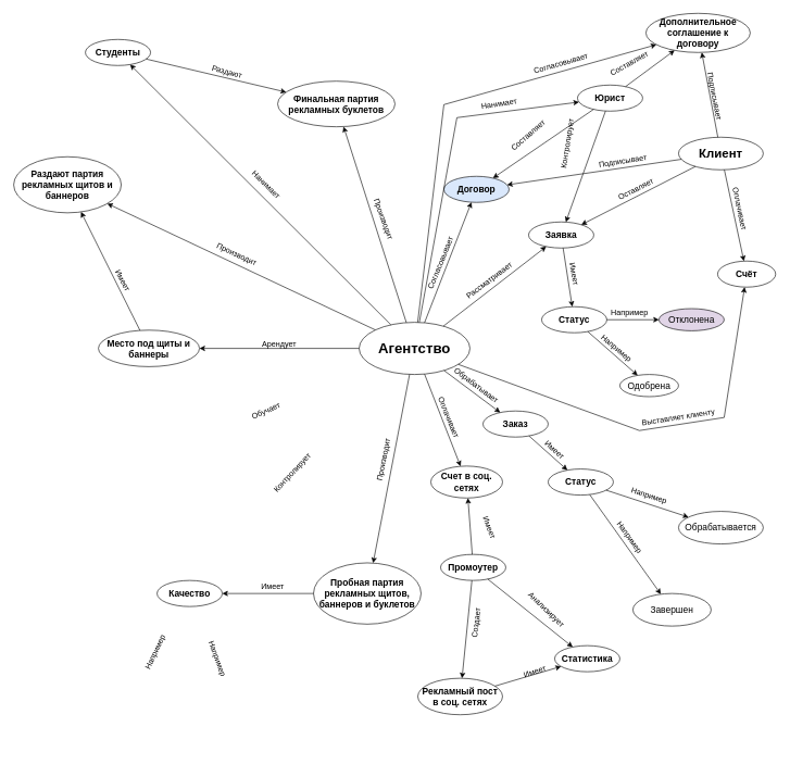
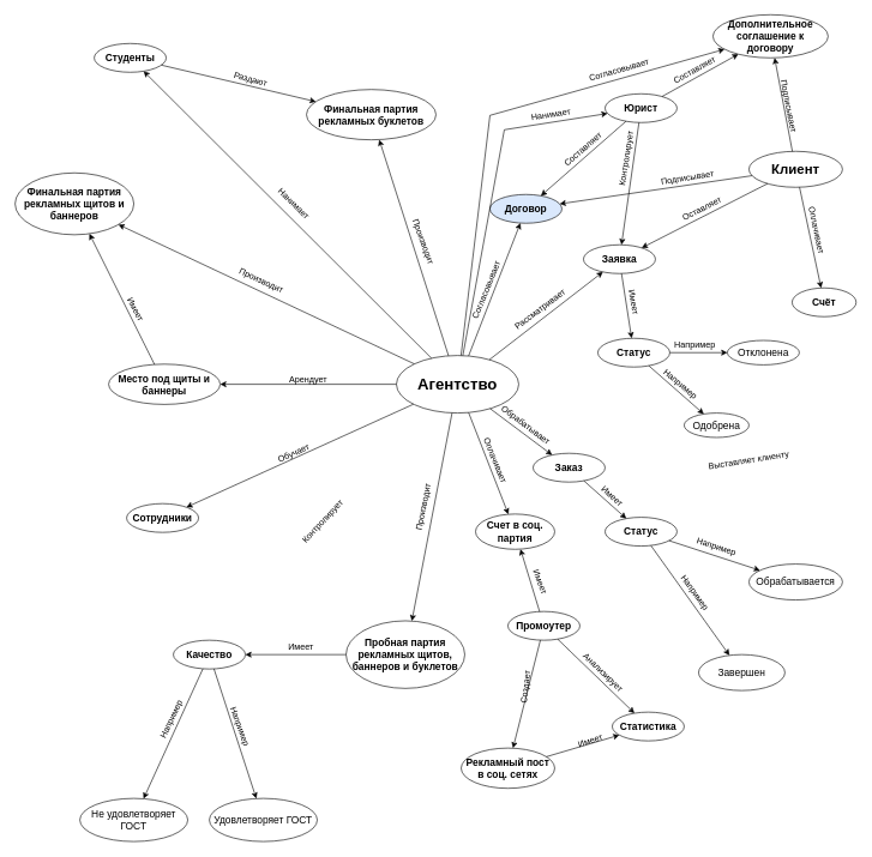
  <mxCell id="0" />
  <mxCell id="1" parent="0" />
  <mxCell id="2" value="&lt;font style=&quot;font-size: 19px;&quot;&gt;Клиент&lt;/font&gt;" style="ellipse;whiteSpace=wrap;html=1;fontStyle=1;fontSize=14;" parent="1" vertex="1"><mxGeometry x="1040" y="210" width="130" height="50" as="geometry" /></mxCell>
  <mxCell id="3" value="&lt;font style=&quot;font-size: 22px;&quot;&gt;Агентство&lt;/font&gt;" style="ellipse;whiteSpace=wrap;html=1;fontStyle=1;fontSize=14;" parent="1" vertex="1"><mxGeometry x="550" y="494" width="170" height="80" as="geometry" /></mxCell>
- <mxCell id="4" value="Юрист" style="ellipse;whiteSpace=wrap;html=1;fontStyle=1;fontSize=14;" parent="1" vertex="1"><mxGeometry x="885" y="130" width="100" height="40" as="geometry" /></mxCell>
+ <mxCell id="4" value="Юрист" style="ellipse;whiteSpace=wrap;html=1;fontStyle=1;fontSize=14;" parent="1" vertex="1"><mxGeometry x="840" y="130" width="100" height="40" as="geometry" /></mxCell>
  <mxCell id="5" value="Заявка" style="ellipse;whiteSpace=wrap;html=1;fontStyle=1;fontSize=14;" parent="1" vertex="1"><mxGeometry x="810" y="340" width="100" height="40" as="geometry" /></mxCell>
  <mxCell id="6" value="Договор" style="ellipse;whiteSpace=wrap;html=1;fontStyle=1;fontSize=14;fillColor=#dae8fc;" parent="1" vertex="1"><mxGeometry x="680" y="270" width="100" height="40" as="geometry" /></mxCell>
  <mxCell id="7" value="Заказ" style="ellipse;whiteSpace=wrap;html=1;fontStyle=1;fontSize=14;" parent="1" vertex="1"><mxGeometry x="740" y="630" width="100" height="40" as="geometry" /></mxCell>
  <mxCell id="8" value="&lt;font style=&quot;font-size: 14px;&quot;&gt;Рекламный пост&lt;br style=&quot;font-size: 14px;&quot;&gt;в соц. сетях&lt;/font&gt;" style="ellipse;whiteSpace=wrap;html=1;fontStyle=1;fontSize=14;" parent="1" vertex="1"><mxGeometry x="640" y="1040" width="130" height="56" as="geometry" /></mxCell>
  <mxCell id="9" value="&lt;font style=&quot;font-size: 14px;&quot;&gt;Пробная партия рекламных щитов, баннеров и буклетов&lt;/font&gt;" style="ellipse;whiteSpace=wrap;html=1;fontStyle=1;fontSize=14;" parent="1" vertex="1"><mxGeometry x="480" y="863" width="165" height="94" as="geometry" /></mxCell>
- <mxCell id="10" value="&lt;font style=&quot;font-size: 14px;&quot;&gt;Раздают партия рекламных щитов и баннеров&lt;/font&gt;" style="ellipse;whiteSpace=wrap;html=1;fontStyle=1;fontSize=14;" parent="1" vertex="1"><mxGeometry y="240" width="165" height="86" as="geometry" x="20" /></mxCell>
+ <mxCell id="10" value="&lt;font style=&quot;font-size: 14px;&quot;&gt;Финальная партия рекламных щитов и баннеров&lt;/font&gt;" style="ellipse;whiteSpace=wrap;html=1;fontStyle=1;fontSize=14;" parent="1" vertex="1"><mxGeometry y="240" width="165" height="86" as="geometry" x="20" /></mxCell>
  <mxCell id="11" value="Место&amp;nbsp;&lt;span style=&quot;background-color: initial; font-size: 14px;&quot;&gt;под щиты и баннеры&lt;/span&gt;" style="ellipse;whiteSpace=wrap;html=1;fontStyle=1;fontSize=14;" parent="1" vertex="1"><mxGeometry x="150" y="506" width="155" height="56" as="geometry" /></mxCell>
  <mxCell id="12" value="Студенты" style="ellipse;whiteSpace=wrap;html=1;fontStyle=1;fontSize=14;" parent="1" vertex="1"><mxGeometry x="130" y="60" width="100" height="40" as="geometry" /></mxCell>
  <mxCell id="13" value="Дополнительное соглашение к договору" style="ellipse;whiteSpace=wrap;html=1;fontStyle=1;fontSize=14;" parent="1" vertex="1"><mxGeometry x="990" y="20" width="160" height="60" as="geometry" /></mxCell>
  <mxCell id="14" value="Статус" style="ellipse;whiteSpace=wrap;html=1;fontStyle=1;fontSize=14;" parent="1" vertex="1"><mxGeometry x="830" y="470" width="100" height="40" as="geometry" /></mxCell>
  <mxCell id="15" value="Качество" style="ellipse;whiteSpace=wrap;html=1;fontStyle=1;fontSize=14;" parent="1" vertex="1"><mxGeometry x="240" y="890" width="100" height="40" as="geometry" /></mxCell>
  <mxCell id="16" value="&lt;font style=&quot;font-size: 14px;&quot;&gt;Финальная партия рекламных буклетов&lt;/font&gt;" style="ellipse;whiteSpace=wrap;html=1;fontStyle=1;fontSize=14;" parent="1" vertex="1"><mxGeometry x="425" y="124" width="180" height="70" as="geometry" /></mxCell>
- <mxCell id="17" value="Промоутер" style="ellipse;whiteSpace=wrap;html=1;fontStyle=1;fontSize=14;" parent="1" vertex="1"><mxGeometry x="675" y="850" width="100" height="40" as="geometry" /></mxCell>
+ <mxCell id="17" value="Промоутер" style="ellipse;whiteSpace=wrap;html=1;fontStyle=1;fontSize=14;" parent="1" vertex="1"><mxGeometry x="705" y="850" width="100" height="40" as="geometry" /></mxCell>
  <mxCell id="18" value="Счёт" style="ellipse;whiteSpace=wrap;html=1;fontStyle=1;fontSize=14;" parent="1" vertex="1"><mxGeometry x="1100" y="400" width="89" height="40" as="geometry" /></mxCell>
  <mxCell id="19" value="" style="endArrow=classic;html=1;rounded=0;fontStyle=1;fontSize=14;" parent="1" source="3" target="5" edge="1"><mxGeometry width="50" height="50" relative="1" as="geometry"><mxPoint x="650" y="524" as="sourcePoint" /><mxPoint x="700" y="474" as="targetPoint" /></mxGeometry></mxCell>
  <mxCell id="20" value="" style="endArrow=classic;html=1;rounded=0;fontStyle=1;fontSize=14;" parent="1" source="2" target="5" edge="1"><mxGeometry width="50" height="50" relative="1" as="geometry"><mxPoint x="410" y="258" as="sourcePoint" /><mxPoint x="501" y="319" as="targetPoint" /></mxGeometry></mxCell>
  <mxCell id="21" value="" style="endArrow=classic;html=1;rounded=0;fontStyle=1;fontSize=14;" parent="1" source="17" target="37" edge="1"><mxGeometry width="50" height="50" relative="1" as="geometry"><mxPoint x="-260" y="844" as="sourcePoint" /><mxPoint x="-400" y="888" as="targetPoint" /></mxGeometry></mxCell>
  <mxCell id="22" value="" style="endArrow=classic;html=1;rounded=0;fontStyle=1;fontSize=14;" parent="1" source="3" target="37" edge="1"><mxGeometry width="50" height="50" relative="1" as="geometry"><mxPoint x="-250" y="854" as="sourcePoint" /><mxPoint x="-390" y="898" as="targetPoint" /></mxGeometry></mxCell>
  <mxCell id="23" value="" style="endArrow=classic;html=1;rounded=0;fontStyle=1;fontSize=14;" parent="1" source="3" target="9" edge="1"><mxGeometry width="50" height="50" relative="1" as="geometry"><mxPoint x="10" y="254" as="sourcePoint" /><mxPoint x="-130" y="298" as="targetPoint" /></mxGeometry></mxCell>
  <mxCell id="24" value="" style="endArrow=classic;html=1;rounded=0;fontStyle=1;fontSize=14;" parent="1" source="17" target="33" edge="1"><mxGeometry width="50" height="50" relative="1" as="geometry"><mxPoint x="265" y="420" as="sourcePoint" /><mxPoint x="125" y="464" as="targetPoint" /></mxGeometry></mxCell>
  <mxCell id="25" value="" style="endArrow=classic;html=1;rounded=0;fontStyle=1;fontSize=14;" parent="1" source="8" target="33" edge="1"><mxGeometry width="50" height="50" relative="1" as="geometry"><mxPoint x="275" y="430" as="sourcePoint" /><mxPoint x="135" y="474" as="targetPoint" /></mxGeometry></mxCell>
  <mxCell id="26" value="" style="endArrow=classic;html=1;rounded=0;fontStyle=1;fontSize=14;" parent="1" source="17" target="8" edge="1"><mxGeometry width="50" height="50" relative="1" as="geometry"><mxPoint x="285" y="440" as="sourcePoint" /><mxPoint x="145" y="484" as="targetPoint" /></mxGeometry></mxCell>
  <mxCell id="27" value="" style="endArrow=classic;html=1;rounded=0;fontStyle=1;fontSize=14;" parent="1" source="4" target="13" edge="1"><mxGeometry width="50" height="50" relative="1" as="geometry"><mxPoint x="50" y="24" as="sourcePoint" /><mxPoint x="-90" y="68" as="targetPoint" /></mxGeometry></mxCell>
  <mxCell id="28" value="" style="endArrow=classic;html=1;rounded=0;fontStyle=1;fontSize=14;" parent="1" source="3" target="7" edge="1"><mxGeometry width="50" height="50" relative="1" as="geometry"><mxPoint x="890" y="234" as="sourcePoint" /><mxPoint x="760" y="268" as="targetPoint" /></mxGeometry></mxCell>
  <mxCell id="29" value="" style="endArrow=classic;html=1;rounded=0;fontStyle=1;fontSize=14;" parent="1" source="5" target="14" edge="1"><mxGeometry width="50" height="50" relative="1" as="geometry"><mxPoint x="820" y="34" as="sourcePoint" /><mxPoint x="680" y="78" as="targetPoint" /></mxGeometry></mxCell>
  <mxCell id="30" value="" style="endArrow=classic;html=1;rounded=0;fontStyle=1;fontSize=14;" parent="1" source="3" target="6" edge="1"><mxGeometry width="50" height="50" relative="1" as="geometry"><mxPoint x="370" y="284" as="sourcePoint" /><mxPoint x="780" y="288" as="targetPoint" /></mxGeometry></mxCell>
  <mxCell id="31" value="" style="endArrow=classic;html=1;rounded=0;fontStyle=1;fontSize=14;" parent="1" source="4" target="6" edge="1"><mxGeometry width="50" height="50" relative="1" as="geometry"><mxPoint x="840" y="54" as="sourcePoint" /><mxPoint x="700" y="98" as="targetPoint" /></mxGeometry></mxCell>
  <mxCell id="32" value="" style="endArrow=classic;html=1;rounded=0;fontStyle=1;fontSize=14;" parent="1" source="4" target="5" edge="1"><mxGeometry width="50" height="50" relative="1" as="geometry"><mxPoint x="850" y="64" as="sourcePoint" /><mxPoint x="710" y="108" as="targetPoint" /></mxGeometry></mxCell>
  <mxCell id="33" value="Статистика" style="ellipse;whiteSpace=wrap;html=1;fontStyle=1;fontSize=14;" parent="1" vertex="1"><mxGeometry x="850" y="990" width="100" height="40" as="geometry" /></mxCell>
+ <mxCell id="34" value="" style="endArrow=classic;html=1;rounded=0;fontStyle=1;fontSize=14;" parent="1" source="3" target="44" edge="1"><mxGeometry width="50" height="50" relative="1" as="geometry"><mxPoint y="264" as="sourcePoint" x="20" /><mxPoint x="500" y="180" as="targetPoint" /></mxGeometry></mxCell>
  <mxCell id="35" value="" style="endArrow=classic;html=1;rounded=0;fontStyle=1;fontSize=14;" parent="1" source="9" target="15" edge="1"><mxGeometry width="50" height="50" relative="1" as="geometry"><mxPoint x="97.5" y="2151" as="sourcePoint" /><mxPoint x="-42.5" y="2195" as="targetPoint" /></mxGeometry></mxCell>
  <mxCell id="36" value="" style="endArrow=classic;html=1;rounded=0;fontStyle=1;fontSize=14;" parent="1" source="2" target="13" edge="1"><mxGeometry width="50" height="50" relative="1" as="geometry"><mxPoint x="50" y="294" as="sourcePoint" /><mxPoint x="540" y="214" as="targetPoint" /></mxGeometry></mxCell>
- <mxCell id="37" value="Счет в соц. сетях" style="ellipse;whiteSpace=wrap;html=1;fontStyle=1;fontSize=14;" parent="1" vertex="1"><mxGeometry x="660" y="714.5" width="110" height="49" as="geometry" /></mxCell>
+ <mxCell id="37" value="Счет в соц. партия" style="ellipse;whiteSpace=wrap;html=1;fontStyle=1;fontSize=14;" parent="1" vertex="1"><mxGeometry x="660" y="714.5" width="110" height="49" as="geometry" /></mxCell>
  <mxCell id="38" value="" style="endArrow=classic;html=1;rounded=0;fontStyle=1;fontSize=14;" parent="1" source="12" target="16" edge="1"><mxGeometry width="50" height="50" relative="1" as="geometry"><mxPoint x="-60" y="-200" as="sourcePoint" /><mxPoint x="-200" y="-156" as="targetPoint" /></mxGeometry></mxCell>
  <mxCell id="39" value="" style="endArrow=classic;html=1;rounded=0;fontStyle=1;fontSize=14;" parent="1" source="3" target="12" edge="1"><mxGeometry width="50" height="50" relative="1" as="geometry"><mxPoint x="40" y="284" as="sourcePoint" /><mxPoint x="-100" y="328" as="targetPoint" /></mxGeometry></mxCell>
  <mxCell id="40" value="" style="endArrow=classic;html=1;rounded=0;fontStyle=1;fontSize=14;" parent="1" source="11" target="10" edge="1"><mxGeometry width="50" height="50" relative="1" as="geometry"><mxPoint x="60" y="364" as="sourcePoint" /><mxPoint x="-80" y="408" as="targetPoint" /></mxGeometry></mxCell>
  <mxCell id="41" value="" style="endArrow=classic;html=1;rounded=0;fontStyle=1;fontSize=14;" parent="1" source="3" target="11" edge="1"><mxGeometry width="50" height="50" relative="1" as="geometry"><mxPoint x="60" y="304" as="sourcePoint" /><mxPoint x="-80" y="348" as="targetPoint" /></mxGeometry></mxCell>
  <mxCell id="42" value="" style="endArrow=classic;html=1;rounded=0;fontStyle=1;fontSize=14;" parent="1" source="3" target="16" edge="1"><mxGeometry width="50" height="50" relative="1" as="geometry"><mxPoint x="70" y="314" as="sourcePoint" /><mxPoint x="-70" y="358" as="targetPoint" /></mxGeometry></mxCell>
  <mxCell id="43" value="" style="endArrow=classic;html=1;rounded=0;fontStyle=1;fontSize=14;" parent="1" source="3" target="10" edge="1"><mxGeometry width="50" height="50" relative="1" as="geometry"><mxPoint x="80" y="324" as="sourcePoint" /><mxPoint x="-60" y="368" as="targetPoint" /></mxGeometry></mxCell>
+ <mxCell id="44" value="Сотрудники" style="ellipse;whiteSpace=wrap;html=1;fontStyle=1;fontSize=14;" parent="1" vertex="1"><mxGeometry x="175" y="700" width="100" height="40" as="geometry" /></mxCell>
  <mxCell id="45" value="" style="endArrow=classic;html=1;rounded=0;fontStyle=1;fontSize=14;" parent="1" source="50" target="49" edge="1"><mxGeometry width="50" height="50" relative="1" as="geometry"><mxPoint x="239.46" y="-19.69" as="sourcePoint" /><mxPoint x="147.46" y="3.31" as="targetPoint" /></mxGeometry></mxCell>
- <mxCell id="46" value="" style="endArrow=classic;html=1;rounded=0;fontStyle=1;fontSize=14;" parent="1" source="3" target="18" edge="1"><mxGeometry width="50" height="50" relative="1" as="geometry"><mxPoint x="257" y="-73" as="sourcePoint" /><mxPoint x="165" y="-50" as="targetPoint" /><Array as="points"><mxPoint x="980" y="660" /><mxPoint x="1110" y="640" /></Array></mxGeometry></mxCell>
  <mxCell id="47" value="" style="endArrow=classic;html=1;rounded=0;fontStyle=1;fontSize=14;" parent="1" source="2" target="18" edge="1"><mxGeometry width="50" height="50" relative="1" as="geometry"><mxPoint x="267" y="-63" as="sourcePoint" /><mxPoint x="175" y="-40" as="targetPoint" /></mxGeometry></mxCell>
  <mxCell id="48" value="&lt;span style=&quot;font-weight: 400;&quot;&gt;Обрабатывается&lt;/span&gt;" style="ellipse;whiteSpace=wrap;html=1;fontStyle=1;fontSize=14;" parent="1" vertex="1"><mxGeometry x="1040" y="784" width="130" height="50" as="geometry" /></mxCell>
  <mxCell id="49" value="&lt;span style=&quot;font-weight: 400;&quot;&gt;Завершен&lt;/span&gt;" style="ellipse;whiteSpace=wrap;html=1;fontStyle=1;fontSize=14;" parent="1" vertex="1"><mxGeometry x="970" y="910" width="120" height="50" as="geometry" /></mxCell>
  <mxCell id="50" value="Статус" style="ellipse;whiteSpace=wrap;html=1;fontStyle=1;fontSize=14;" parent="1" vertex="1"><mxGeometry x="840" y="719" width="100" height="40" as="geometry" /></mxCell>
  <mxCell id="51" value="" style="endArrow=classic;html=1;rounded=0;fontStyle=1;fontSize=14;" parent="1" source="7" target="50" edge="1"><mxGeometry width="50" height="50" relative="1" as="geometry"><mxPoint x="820.002" y="710.002" as="sourcePoint" /><mxPoint x="192.46" y="56.31" as="targetPoint" /></mxGeometry></mxCell>
  <mxCell id="52" value="" style="endArrow=classic;html=1;rounded=0;fontStyle=1;fontSize=14;" parent="1" source="50" target="48" edge="1"><mxGeometry width="50" height="50" relative="1" as="geometry"><mxPoint x="249.46" y="-9.69" as="sourcePoint" /><mxPoint x="157.46" y="13.31" as="targetPoint" /></mxGeometry></mxCell>
+ <mxCell id="53" value="&lt;span style=&quot;font-weight: 400;&quot;&gt;Удовлетворяет ГОСТ&lt;/span&gt;" style="ellipse;whiteSpace=wrap;html=1;fontStyle=1;fontSize=14;" parent="1" vertex="1"><mxGeometry x="290" y="1110" width="150" height="60" as="geometry" /></mxCell>
+ <mxCell id="54" value="&lt;span style=&quot;font-weight: 400;&quot;&gt;Не удовлетворяет ГОСТ&lt;/span&gt;" style="ellipse;whiteSpace=wrap;html=1;fontStyle=1;fontSize=14;" parent="1" vertex="1"><mxGeometry x="110" y="1110" width="150" height="60" as="geometry" /></mxCell>
  <mxCell id="55" value="" style="endArrow=classic;html=1;rounded=0;fontStyle=1;fontSize=14;" parent="1" source="2" target="6" edge="1"><mxGeometry width="50" height="50" relative="1" as="geometry"><mxPoint x="295" y="-220" as="sourcePoint" /><mxPoint x="100" y="-170" as="targetPoint" /></mxGeometry></mxCell>
  <mxCell id="56" value="" style="endArrow=classic;html=1;rounded=0;fontStyle=1;fontSize=14;" parent="1" source="3" target="13" edge="1"><mxGeometry width="50" height="50" relative="1" as="geometry"><mxPoint x="305" y="-210" as="sourcePoint" /><mxPoint x="110" y="-160" as="targetPoint" /><Array as="points"><mxPoint x="680" y="160" /></Array></mxGeometry></mxCell>
  <mxCell id="57" value="" style="endArrow=classic;html=1;rounded=0;fontStyle=1;fontSize=14;" parent="1" source="14" target="61" edge="1"><mxGeometry width="50" height="50" relative="1" as="geometry"><mxPoint x="315" y="-200" as="sourcePoint" /><mxPoint x="120" y="-150" as="targetPoint" /></mxGeometry></mxCell>
  <mxCell id="58" value="" style="endArrow=classic;html=1;rounded=0;fontStyle=1;fontSize=14;" parent="1" source="14" target="62" edge="1"><mxGeometry width="50" height="50" relative="1" as="geometry"><mxPoint x="325" y="-190" as="sourcePoint" /><mxPoint x="130" y="-140" as="targetPoint" /></mxGeometry></mxCell>
- <mxCell id="61" value="&lt;span style=&quot;font-weight: 400;&quot;&gt;Отклонена&lt;/span&gt;" style="ellipse;whiteSpace=wrap;html=1;fontStyle=1;fontSize=14;fillColor=#e1d5e7;" parent="1" vertex="1"><mxGeometry x="1010" y="473" width="100" height="34" as="geometry" /></mxCell>
+ <mxCell id="59" value="" style="endArrow=classic;html=1;rounded=0;fontStyle=1;fontSize=14;" parent="1" source="15" target="53" edge="1"><mxGeometry width="50" height="50" relative="1" as="geometry"><mxPoint x="442.5" y="1100" as="sourcePoint" /><mxPoint x="247.5" y="1150" as="targetPoint" /></mxGeometry></mxCell>
+ <mxCell id="60" value="" style="endArrow=classic;html=1;rounded=0;fontStyle=1;fontSize=14;" parent="1" source="15" target="54" edge="1"><mxGeometry width="50" height="50" relative="1" as="geometry"><mxPoint x="452.5" y="1110" as="sourcePoint" /><mxPoint x="257.5" y="1160" as="targetPoint" /></mxGeometry></mxCell>
+ <mxCell id="61" value="&lt;span style=&quot;font-weight: 400;&quot;&gt;Отклонена&lt;/span&gt;" style="ellipse;whiteSpace=wrap;html=1;fontStyle=1;fontSize=14;" parent="1" vertex="1"><mxGeometry x="1010" y="473" width="100" height="34" as="geometry" /></mxCell>
  <mxCell id="62" value="&lt;span style=&quot;font-weight: 400;&quot;&gt;Одобрена&lt;/span&gt;" style="ellipse;whiteSpace=wrap;html=1;fontStyle=1;fontSize=14;" parent="1" vertex="1"><mxGeometry x="950" y="574" width="90" height="34" as="geometry" /></mxCell>
  <mxCell id="63" value="Производит" style="text;html=1;align=center;verticalAlign=middle;whiteSpace=wrap;rounded=0;rotation=70;" parent="1" vertex="1"><mxGeometry x="530" y="326" width="115" height="20" as="geometry" /></mxCell>
  <mxCell id="64" value="Производит" style="text;html=1;align=center;verticalAlign=middle;whiteSpace=wrap;rounded=0;rotation=25;" parent="1" vertex="1"><mxGeometry x="305" y="380" width="115" height="20" as="geometry" /></mxCell>
  <mxCell id="65" value="Нанимает" style="text;html=1;align=center;verticalAlign=middle;whiteSpace=wrap;rounded=0;rotation=45;" parent="1" vertex="1"><mxGeometry x="350" y="273" width="115" height="20" as="geometry" /></mxCell>
  <mxCell id="66" value="Раздают" style="text;html=1;align=center;verticalAlign=middle;whiteSpace=wrap;rounded=0;rotation=15;" parent="1" vertex="1"><mxGeometry x="290" y="100" width="115" height="20" as="geometry" /></mxCell>
  <mxCell id="67" value="Имеет" style="text;html=1;align=center;verticalAlign=middle;whiteSpace=wrap;rounded=0;rotation=62;" parent="1" vertex="1"><mxGeometry x="130" y="420" width="115" height="20" as="geometry" /></mxCell>
  <mxCell id="68" value="Арендует" style="text;html=1;align=center;verticalAlign=middle;whiteSpace=wrap;rounded=0;rotation=0;" parent="1" vertex="1"><mxGeometry x="370" y="517" width="115" height="20" as="geometry" /></mxCell>
  <mxCell id="69" value="Обучает" style="text;html=1;align=center;verticalAlign=middle;whiteSpace=wrap;rounded=0;rotation=-24;" parent="1" vertex="1"><mxGeometry x="350" y="620" width="115" height="20" as="geometry" /></mxCell>
  <mxCell id="70" value="Контролирует" style="text;html=1;align=center;verticalAlign=middle;whiteSpace=wrap;rounded=0;rotation=-47;" parent="1" vertex="1"><mxGeometry x="390" y="714.5" width="115" height="20" as="geometry" /></mxCell>
  <mxCell id="71" value="Например" style="text;html=1;align=center;verticalAlign=middle;whiteSpace=wrap;rounded=0;rotation=-65;" parent="1" vertex="1"><mxGeometry x="180" y="990" width="115" height="20" as="geometry" /></mxCell>
  <mxCell id="72" value="Например" style="text;html=1;align=center;verticalAlign=middle;whiteSpace=wrap;rounded=0;rotation=70;" parent="1" vertex="1"><mxGeometry x="275" y="1000" width="115" height="20" as="geometry" /></mxCell>
  <mxCell id="73" value="Имеет" style="text;html=1;align=center;verticalAlign=middle;whiteSpace=wrap;rounded=0;rotation=0;" parent="1" vertex="1"><mxGeometry x="360" y="890" width="115" height="20" as="geometry" /></mxCell>
  <mxCell id="74" value="Производит" style="text;html=1;align=center;verticalAlign=middle;whiteSpace=wrap;rounded=0;rotation=-79;" parent="1" vertex="1"><mxGeometry x="530" y="694.5" width="115" height="20" as="geometry" /></mxCell>
  <mxCell id="75" value="Оплачивает" style="text;html=1;align=center;verticalAlign=middle;whiteSpace=wrap;rounded=0;rotation=68;" parent="1" vertex="1"><mxGeometry x="630" y="630" width="115" height="20" as="geometry" /></mxCell>
  <mxCell id="76" value="Имеет" style="text;html=1;align=center;verticalAlign=middle;whiteSpace=wrap;rounded=0;rotation=70;" parent="1" vertex="1"><mxGeometry x="720" y="799" width="60" height="20" as="geometry" /></mxCell>
  <mxCell id="77" value="Анализирует" style="text;html=1;align=center;verticalAlign=middle;whiteSpace=wrap;rounded=0;rotation=44;" parent="1" vertex="1"><mxGeometry x="790" y="925" width="95" height="20" as="geometry" /></mxCell>
  <mxCell id="78" value="Имеет" style="text;html=1;align=center;verticalAlign=middle;whiteSpace=wrap;rounded=0;rotation=-18;" parent="1" vertex="1"><mxGeometry x="790" y="1020" width="60" height="20" as="geometry" /></mxCell>
  <mxCell id="79" value="Создает" style="text;html=1;align=center;verticalAlign=middle;whiteSpace=wrap;rounded=0;rotation=-83;" parent="1" vertex="1"><mxGeometry x="690" y="945" width="80" height="20" as="geometry" /></mxCell>
  <mxCell id="80" value="Например" style="text;html=1;align=center;verticalAlign=middle;whiteSpace=wrap;rounded=0;rotation=0;" parent="1" vertex="1"><mxGeometry x="930" y="470" width="70" height="20" as="geometry" /></mxCell>
  <mxCell id="81" value="Например" style="text;html=1;align=center;verticalAlign=middle;whiteSpace=wrap;rounded=0;rotation=40;" parent="1" vertex="1"><mxGeometry x="910" y="524" width="70" height="20" as="geometry" /></mxCell>
  <mxCell id="82" value="Имеет" style="text;html=1;align=center;verticalAlign=middle;whiteSpace=wrap;rounded=0;rotation=80;" parent="1" vertex="1"><mxGeometry x="850" y="410" width="60" height="20" as="geometry" /></mxCell>
  <mxCell id="83" value="Обрабатывает" style="text;html=1;align=center;verticalAlign=middle;whiteSpace=wrap;rounded=0;rotation=37;" parent="1" vertex="1"><mxGeometry x="690" y="581" width="80" height="20" as="geometry" /></mxCell>
  <mxCell id="84" value="Имеет" style="text;html=1;align=center;verticalAlign=middle;whiteSpace=wrap;rounded=0;rotation=42;" parent="1" vertex="1"><mxGeometry x="830" y="680" width="40" height="20" as="geometry" /></mxCell>
  <mxCell id="85" value="Например" style="text;html=1;align=center;verticalAlign=middle;whiteSpace=wrap;rounded=0;rotation=54;" parent="1" vertex="1"><mxGeometry x="930" y="814" width="70" height="20" as="geometry" /></mxCell>
  <mxCell id="86" value="Например" style="text;html=1;align=center;verticalAlign=middle;whiteSpace=wrap;rounded=0;rotation=18;" parent="1" vertex="1"><mxGeometry x="960" y="750" width="70" height="20" as="geometry" /></mxCell>
  <mxCell id="87" value="Рассматривает" style="text;html=1;align=center;verticalAlign=middle;whiteSpace=wrap;rounded=0;rotation=-37;" parent="1" vertex="1"><mxGeometry x="700" y="420" width="100" height="20" as="geometry" /></mxCell>
  <mxCell id="88" value="Выставляет клиенту" style="text;html=1;align=center;verticalAlign=middle;whiteSpace=wrap;rounded=0;rotation=-9;" parent="1" vertex="1"><mxGeometry x="980" y="630" width="120" height="20" as="geometry" /></mxCell>
  <mxCell id="89" value="Оплачивает" style="text;html=1;align=center;verticalAlign=middle;whiteSpace=wrap;rounded=0;rotation=78;" parent="1" vertex="1"><mxGeometry x="1079" y="310" width="110" height="20" as="geometry" /></mxCell>
  <mxCell id="90" value="Оставляет" style="text;html=1;align=center;verticalAlign=middle;whiteSpace=wrap;rounded=0;rotation=-27;" parent="1" vertex="1"><mxGeometry x="940" y="280" width="70" height="20" as="geometry" /></mxCell>
  <mxCell id="91" value="Контролирует" style="text;html=1;align=center;verticalAlign=middle;whiteSpace=wrap;rounded=0;rotation=-81;" parent="1" vertex="1"><mxGeometry x="830" y="210" width="80" height="20" as="geometry" /></mxCell>
  <mxCell id="92" value="Составляет" style="text;html=1;align=center;verticalAlign=middle;whiteSpace=wrap;rounded=0;rotation=-41;" parent="1" vertex="1"><mxGeometry x="770" y="200" width="80" height="14.95" as="geometry" /></mxCell>
  <mxCell id="93" value="Составляет" style="text;html=1;align=center;verticalAlign=middle;whiteSpace=wrap;rounded=0;rotation=-29;" parent="1" vertex="1"><mxGeometry x="925" y="90" width="80" height="14.95" as="geometry" /></mxCell>
  <mxCell id="94" value="Согласовывает" style="text;html=1;align=center;verticalAlign=middle;whiteSpace=wrap;rounded=0;rotation=-68;" parent="1" vertex="1"><mxGeometry x="630" y="395.05" width="90" height="14.95" as="geometry" /></mxCell>
  <mxCell id="95" value="Согласовывает" style="text;html=1;align=center;verticalAlign=middle;whiteSpace=wrap;rounded=0;rotation=-16;" parent="1" vertex="1"><mxGeometry x="815" y="90" width="90" height="14.95" as="geometry" /></mxCell>
  <mxCell id="96" value="Подписывает" style="text;html=1;align=center;verticalAlign=middle;whiteSpace=wrap;rounded=0;rotation=-9;" parent="1" vertex="1"><mxGeometry x="910" y="240" width="90" height="14.95" as="geometry" /></mxCell>
  <mxCell id="97" value="Подписывает" style="text;html=1;align=center;verticalAlign=middle;whiteSpace=wrap;rounded=0;rotation=79;" parent="1" vertex="1"><mxGeometry x="1050" y="140" width="90" height="14.95" as="geometry" /></mxCell>
  <mxCell id="98" value="" style="endArrow=classic;html=1;rounded=0;fontStyle=1;fontSize=14;" edge="1" parent="1" source="3" target="4"><mxGeometry width="50" height="50" relative="1" as="geometry"><mxPoint x="750" y="348.222" as="sourcePoint" /><mxPoint x="732" y="320" as="targetPoint" /><Array as="points"><mxPoint x="700" y="180" /></Array></mxGeometry></mxCell>
  <mxCell id="99" value="Нанимает" style="text;html=1;align=center;verticalAlign=middle;whiteSpace=wrap;rounded=0;rotation=-9;" vertex="1" parent="1"><mxGeometry x="725" y="151.52" width="80" height="14.95" as="geometry" /></mxCell>
